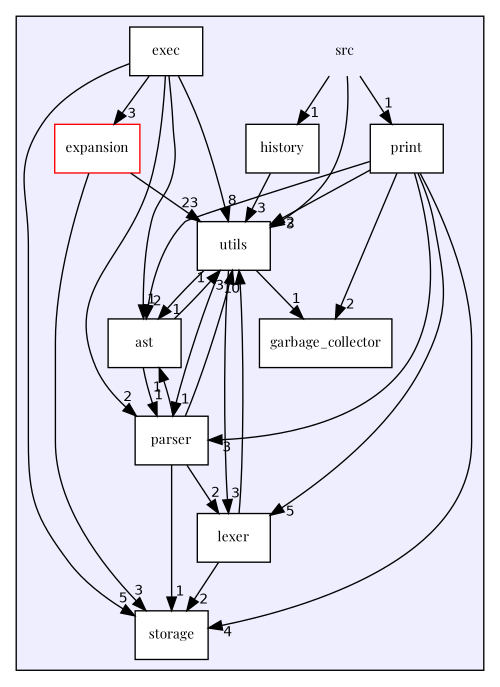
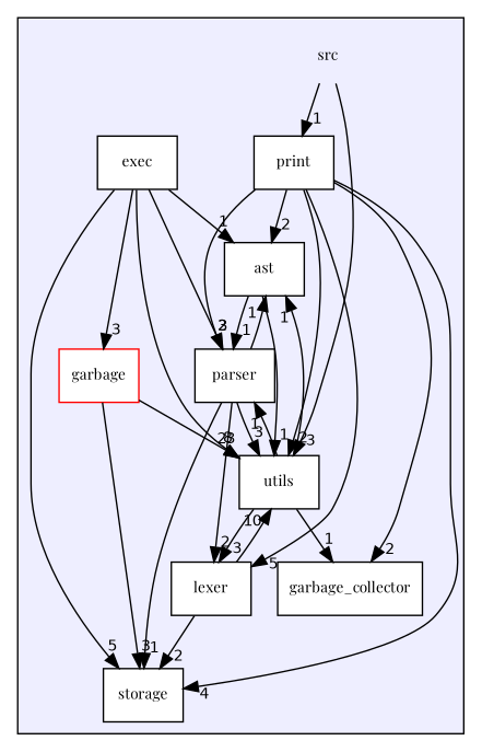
  digraph {
    compound=true
    fontname="Playfair Display"
    node [fontname="Playfair Display" fontsize=10 shape=box color=black fillcolor=white style=filled]
    edge [fontname="Playfair Display" headlabel=1 labeldistance=1.5 labelfontname=Helvetica labelfontsize=10]
    n1 [label=src shape=plaintext color="" fillcolor="" style=""]
    n2 [label=ast]
    n3 [label=exec]
-   n4 [color=red label=expansion]
+   n4 [color=red label=garbage]
    n5 [label=garbage_collector]
-   n6 [label=history]
    n7 [label=lexer]
    n8 [label=parser]
    n9 [label=print]
    n10 [label=storage]
    n11 [label=utils]
    subgraph cluster_1 {
      bgcolor="#eeeeff"
      pencolor=black
      n1
      n2
      n3
      n4
      n5
-     n6
      n7
      n8
      n9
      n10
      n11
    }
-   n1 -> n6
    n1 -> n9
    n1 -> n11 [headlabel=3]
    n2 -> n8
    n2 -> n11
    n3 -> n2
    n3 -> n4 [headlabel=3]
    n3 -> n8 [headlabel=2]
    n3 -> n10 [headlabel=5]
    n3 -> n11 [headlabel=8]
    n4 -> n10 [headlabel=3]
    n4 -> n11 [headlabel=23]
-   n6 -> n11 [headlabel=3]
    n7 -> n10 [headlabel=2]
    n7 -> n11 [headlabel=10]
    n8 -> n2
    n8 -> n7 [headlabel=2]
    n8 -> n10
    n8 -> n11 [headlabel=3]
    n9 -> n2 [headlabel=2]
    n9 -> n5 [headlabel=2]
    n9 -> n7 [headlabel=5]
    n9 -> n8 [headlabel=3]
    n9 -> n10 [headlabel=4]
    n9 -> n11 [headlabel=2]
    n11 -> n2
    n11 -> n5
    n11 -> n7 [headlabel=3]
    n11 -> n8
  }
